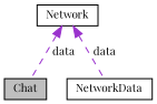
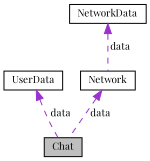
  digraph {
    fontname="Playfair Display"
    node [color=black fillcolor=white fontname="Playfair Display" fontsize=10 shape=record style=filled]
    edge [color=darkorchid3 dir=back fontname="Playfair Display" fontsize=10 labelfontname=Helvetica labelfontsize=10 style=dashed]
    n1 [fillcolor=grey75 fontcolor=black height=0.2 label=Chat width=0.4]
+   n2 [height=0.2 label=UserData width=0.4]
    n3 [height=0.2 label=Network width=0.4]
    n4 [height=0.2 label=NetworkData width=0.4]
+   n2 -> n1 [label=" data"]
    n3 -> n1 [label=" data"]
-   n3 -> n4 [label=" data"]
+   n4 -> n3 [label=" data"]
  }
